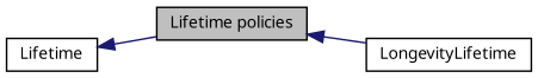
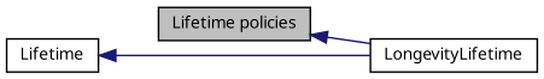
  digraph {
    rankdir=LR
    node [color=black fontname="FreeSans.ttf" fontsize=10 shape=record]
    edge [color=midnightblue dir=back fontname="FreeSans.ttf" fontsize=8 labelfontname="FreeSans.ttf" labelfontsize=8 shape=plaintext style=solid]
    n1 [fillcolor=grey75 fontcolor=black height=0.2 label="Lifetime policies" style=filled width=0.4]
    n2 [height=0.2 label=LongevityLifetime width=0.4]
    n3 [height=0.2 label=Lifetime width=0.4]
    n1 -> n2
-   n3 -> n1
+   n3 -> n2
  }
